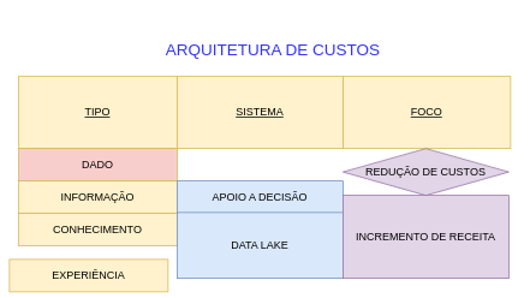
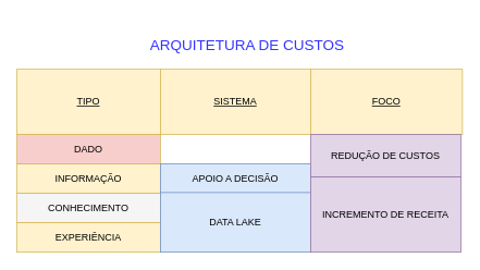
  <mxCell id="0" />
  <mxCell id="1" parent="0" />
  <mxCell id="2" value="&lt;span style=&quot;font-size: 18px;&quot;&gt;ARQUITETURA DE CUSTOS&lt;/span&gt;" style="text;html=1;align=center;verticalAlign=middle;whiteSpace=wrap;rounded=0;fontColor=#3333FF;" vertex="1" parent="1"><mxGeometry x="154" y="20" width="297" height="70" as="geometry" /></mxCell>
  <mxCell id="3" value="&lt;u&gt;TIPO&lt;/u&gt;" style="rounded=0;whiteSpace=wrap;html=1;fillColor=#fff2cc;strokeColor=#d6b656;" vertex="1" parent="1"><mxGeometry x="20" y="84" width="176" height="80" as="geometry" /></mxCell>
  <mxCell id="4" value="&lt;u&gt;SISTEMA&lt;/u&gt;" style="rounded=0;whiteSpace=wrap;html=1;fillColor=#fff2cc;strokeColor=#d6b656;" vertex="1" parent="1"><mxGeometry x="196" y="84" width="184" height="80" as="geometry" /></mxCell>
  <mxCell id="5" value="&lt;span&gt;INFORMAÇÃO&lt;/span&gt;" style="rounded=0;whiteSpace=wrap;html=1;fillColor=#fff2cc;strokeColor=#d6b656;fontStyle=0" vertex="1" parent="1"><mxGeometry x="20" y="200" width="176" height="36" as="geometry" /></mxCell>
  <mxCell id="6" value="&lt;u&gt;FOCO&lt;/u&gt;" style="rounded=0;whiteSpace=wrap;html=1;fillColor=#fff2cc;strokeColor=#d6b656;" vertex="1" parent="1"><mxGeometry x="380" y="84" width="186" height="80" as="geometry" /></mxCell>
- <mxCell id="7" value="&lt;span&gt;CONHECIMENTO&lt;/span&gt;" style="rounded=0;whiteSpace=wrap;html=1;fillColor=#fff2cc;strokeColor=#d6b656;fontStyle=0" vertex="1" parent="1"><mxGeometry x="20" y="236" width="176" height="36" as="geometry" /></mxCell>
- <mxCell id="8" value="&lt;span&gt;EXPERIÊNCIA&lt;/span&gt;" style="rounded=0;whiteSpace=wrap;html=1;fillColor=#fff2cc;strokeColor=#d6b656;fontStyle=0" vertex="1" parent="1"><mxGeometry x="10" y="287" width="176" height="36" as="geometry" /></mxCell>
+ <mxCell id="7" value="&lt;span&gt;CONHECIMENTO&lt;/span&gt;" style="rounded=0;whiteSpace=wrap;html=1;fillColor=#f5f5f5;strokeColor=#d6b656;fontStyle=0;" vertex="1" parent="1"><mxGeometry x="20" y="236" width="176" height="36" as="geometry" /></mxCell>
+ <mxCell id="8" value="&lt;span&gt;EXPERIÊNCIA&lt;/span&gt;" style="rounded=0;whiteSpace=wrap;html=1;fillColor=#fff2cc;strokeColor=#d6b656;fontStyle=0" vertex="1" parent="1"><mxGeometry x="20" y="272" width="176" height="36" as="geometry" /></mxCell>
  <mxCell id="9" value="&lt;span&gt;DADO&lt;/span&gt;" style="rounded=0;whiteSpace=wrap;html=1;fillColor=#f8cecc;strokeColor=#d6b656;fontStyle=0;" vertex="1" parent="1"><mxGeometry x="20" y="164" width="176" height="36" as="geometry" /></mxCell>
  <mxCell id="10" value="&lt;span&gt;APOIO A DECISÃO&lt;/span&gt;" style="rounded=0;whiteSpace=wrap;html=1;fillColor=#dae8fc;strokeColor=#6c8ebf;align=center;fontStyle=0" vertex="1" parent="1"><mxGeometry x="196" y="200" width="184" height="36" as="geometry" /></mxCell>
  <mxCell id="11" value="&lt;span&gt;DATA LAKE&lt;/span&gt;" style="rounded=0;whiteSpace=wrap;html=1;fillColor=#dae8fc;strokeColor=#6c8ebf;align=center;fontStyle=0" vertex="1" parent="1"><mxGeometry x="196" y="235" width="184" height="73" as="geometry" /></mxCell>
- <mxCell id="12" value="&lt;span&gt;REDUÇÃO DE CUSTOS&lt;/span&gt;" style="rhombus;whiteSpace=wrap;html=1;fillColor=#e1d5e7;strokeColor=#9673a6;align=center;fontStyle=0;" vertex="1" parent="1"><mxGeometry x="380" y="164" width="184" height="52" as="geometry" /></mxCell>
+ <mxCell id="12" value="&lt;span&gt;REDUÇÃO DE CUSTOS&lt;/span&gt;" style="rounded=0;whiteSpace=wrap;html=1;fillColor=#e1d5e7;strokeColor=#9673a6;align=center;fontStyle=0" vertex="1" parent="1"><mxGeometry x="380" y="164" width="184" height="52" as="geometry" /></mxCell>
  <mxCell id="13" value="&lt;span&gt;INCREMENTO DE RECEITA&lt;/span&gt;" style="rounded=0;whiteSpace=wrap;html=1;fillColor=#e1d5e7;strokeColor=#9673a6;align=center;fontStyle=0" vertex="1" parent="1"><mxGeometry x="380" y="216" width="184" height="92" as="geometry" /></mxCell>
